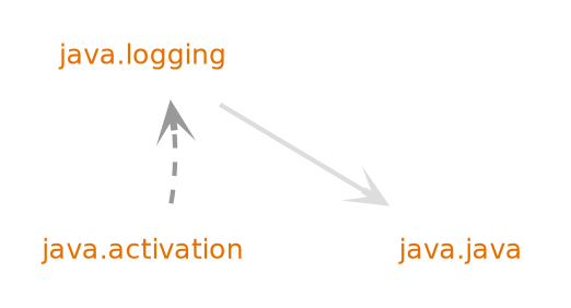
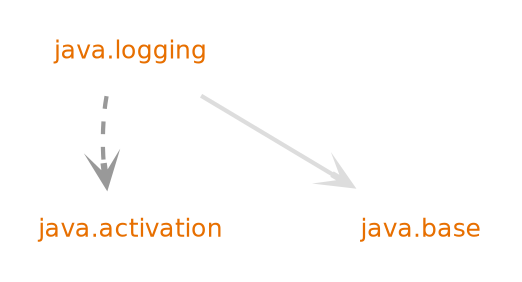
  digraph {
    nodesep=.5
    pencolor=transparent
    ranksep=0.600000
    node [fontcolor="#e76f00" fontname=DejaVuSans fontsize=12 group=java margin=".2,.2" shape=plaintext]
    edge [arrowhead=open arrowsize=1 penwidth=2 weight=10]
    "java.logging"
    "java.activation"
-   "java.base" [label="java.java"]
+   "java.base"
    subgraph sub_1 {
      rank=same
      "java.logging"
    }
    subgraph sub_2 {
      "java.logging"
      "java.activation"
      "java.base"
    }
    subgraph sub_3 {
    }
    "java.logging" -> "java.base" [color="#dddddd"]
-   "java.activation" -> "java.logging" [color="#999999" style=dashed]
+   "java.logging" -> "java.activation" [color="#999999" style=dashed]
  }
